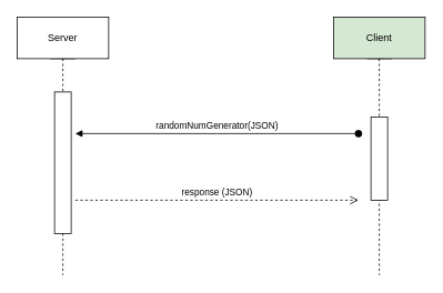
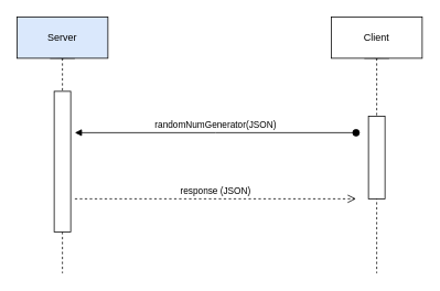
  <mxCell id="0" />
  <mxCell id="1" parent="0" />
  <mxCell id="2" value="" style="shape=umlLifeline;perimeter=lifelinePerimeter;whiteSpace=wrap;html=1;container=1;dropTarget=0;collapsible=0;recursiveResize=0;outlineConnect=0;portConstraint=eastwest;newEdgeStyle={&quot;edgeStyle&quot;:&quot;elbowEdgeStyle&quot;,&quot;elbow&quot;:&quot;vertical&quot;,&quot;curved&quot;:0,&quot;rounded&quot;:0};participant=umlEntity;" vertex="1" parent="1"><mxGeometry x="435" y="30" width="40" height="300" as="geometry" /></mxCell>
- <mxCell id="3" value="Client" style="html=1;whiteSpace=wrap;fillColor=#d5e8d4;" vertex="1" parent="1"><mxGeometry x="400" y="20" width="110" height="50" as="geometry" /></mxCell>
+ <mxCell id="3" value="Client" style="html=1;whiteSpace=wrap;" vertex="1" parent="1"><mxGeometry x="400" y="20" width="110" height="50" as="geometry" /></mxCell>
  <mxCell id="4" value="" style="shape=umlLifeline;perimeter=lifelinePerimeter;whiteSpace=wrap;html=1;container=1;dropTarget=0;collapsible=0;recursiveResize=0;outlineConnect=0;portConstraint=eastwest;newEdgeStyle={&quot;edgeStyle&quot;:&quot;elbowEdgeStyle&quot;,&quot;elbow&quot;:&quot;vertical&quot;,&quot;curved&quot;:0,&quot;rounded&quot;:0};participant=umlEntity;" vertex="1" parent="1"><mxGeometry x="55" y="30" width="40" height="300" as="geometry" /></mxCell>
- <mxCell id="5" value="Server" style="html=1;whiteSpace=wrap;" vertex="1" parent="1"><mxGeometry x="20" y="20" width="110" height="50" as="geometry" /></mxCell>
+ <mxCell id="5" value="Server" style="html=1;whiteSpace=wrap;fillColor=#dae8fc;" vertex="1" parent="1"><mxGeometry x="20" y="20" width="110" height="50" as="geometry" /></mxCell>
  <mxCell id="6" value="randomNumGenerator(JSON)" style="html=1;verticalAlign=bottom;startArrow=oval;startFill=1;endArrow=block;startSize=8;edgeStyle=elbowEdgeStyle;elbow=vertical;curved=0;rounded=0;" edge="1" parent="1"><mxGeometry width="60" relative="1" as="geometry"><mxPoint x="430" y="160" as="sourcePoint" /><mxPoint x="90" y="160" as="targetPoint" /></mxGeometry></mxCell>
  <mxCell id="7" value="" style="rounded=0;whiteSpace=wrap;html=1;" vertex="1" parent="1"><mxGeometry x="445" y="140" width="20" height="100" as="geometry" /></mxCell>
  <mxCell id="8" value="" style="rounded=0;whiteSpace=wrap;html=1;" vertex="1" parent="1"><mxGeometry x="65" y="110" width="20" height="170" as="geometry" /></mxCell>
  <mxCell id="9" value="response (JSON)" style="html=1;verticalAlign=bottom;endArrow=open;dashed=1;endSize=8;edgeStyle=elbowEdgeStyle;elbow=vertical;curved=0;rounded=0;" edge="1" parent="1"><mxGeometry relative="1" as="geometry"><mxPoint x="90" y="240" as="sourcePoint" /><mxPoint x="430" y="240" as="targetPoint" /><Array as="points"><mxPoint x="250" y="240" /></Array></mxGeometry></mxCell>
